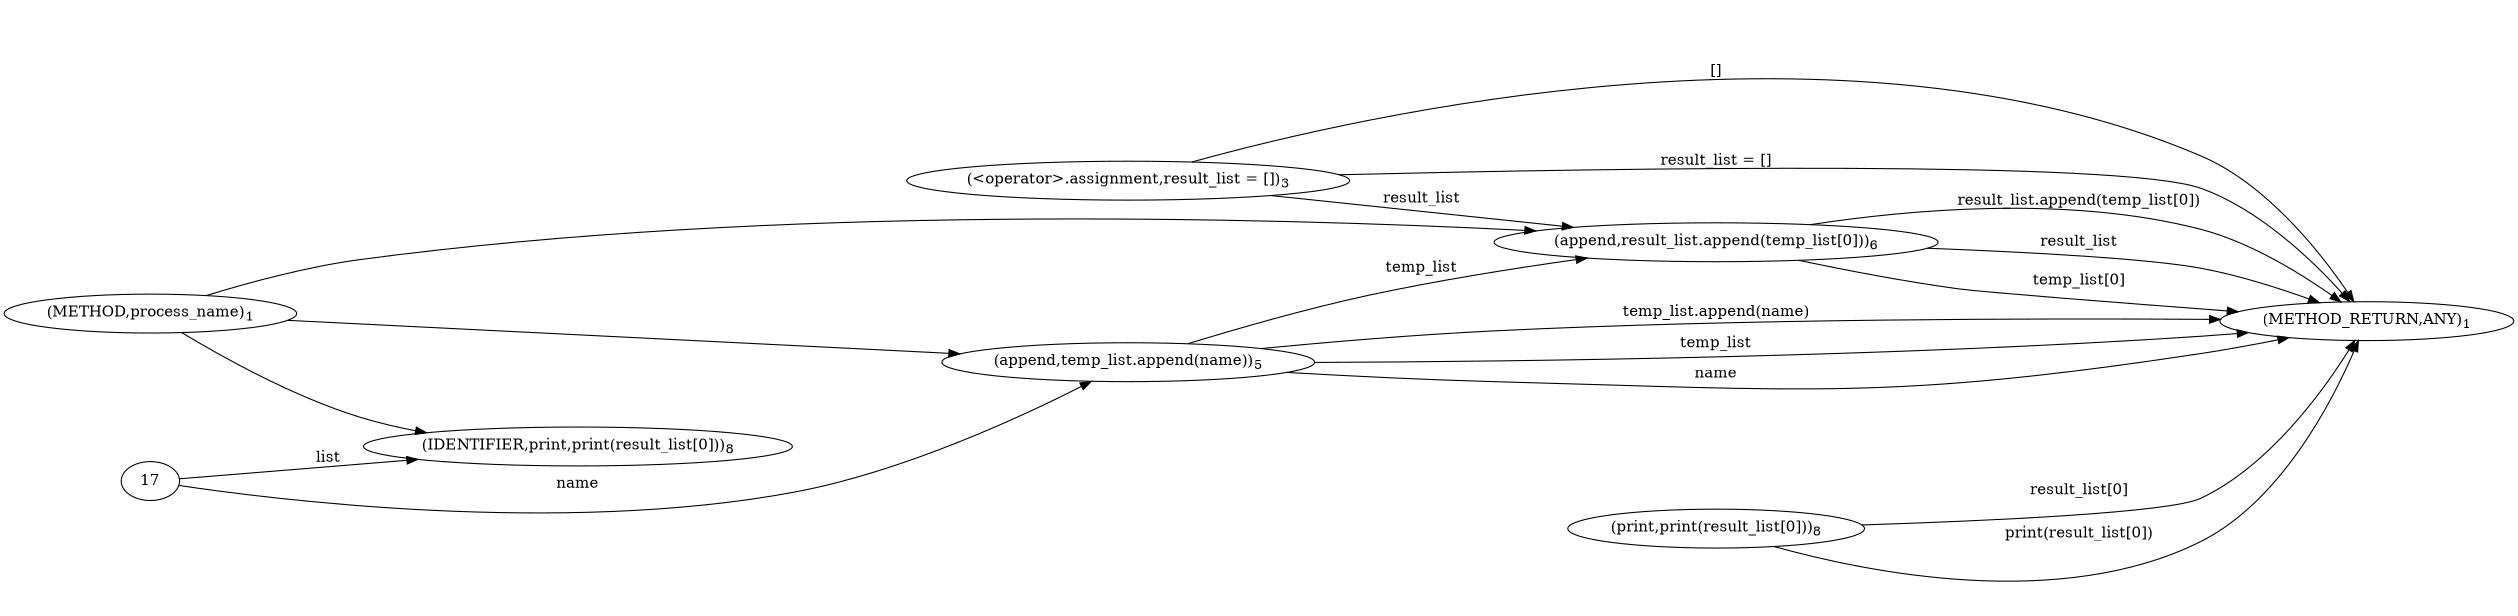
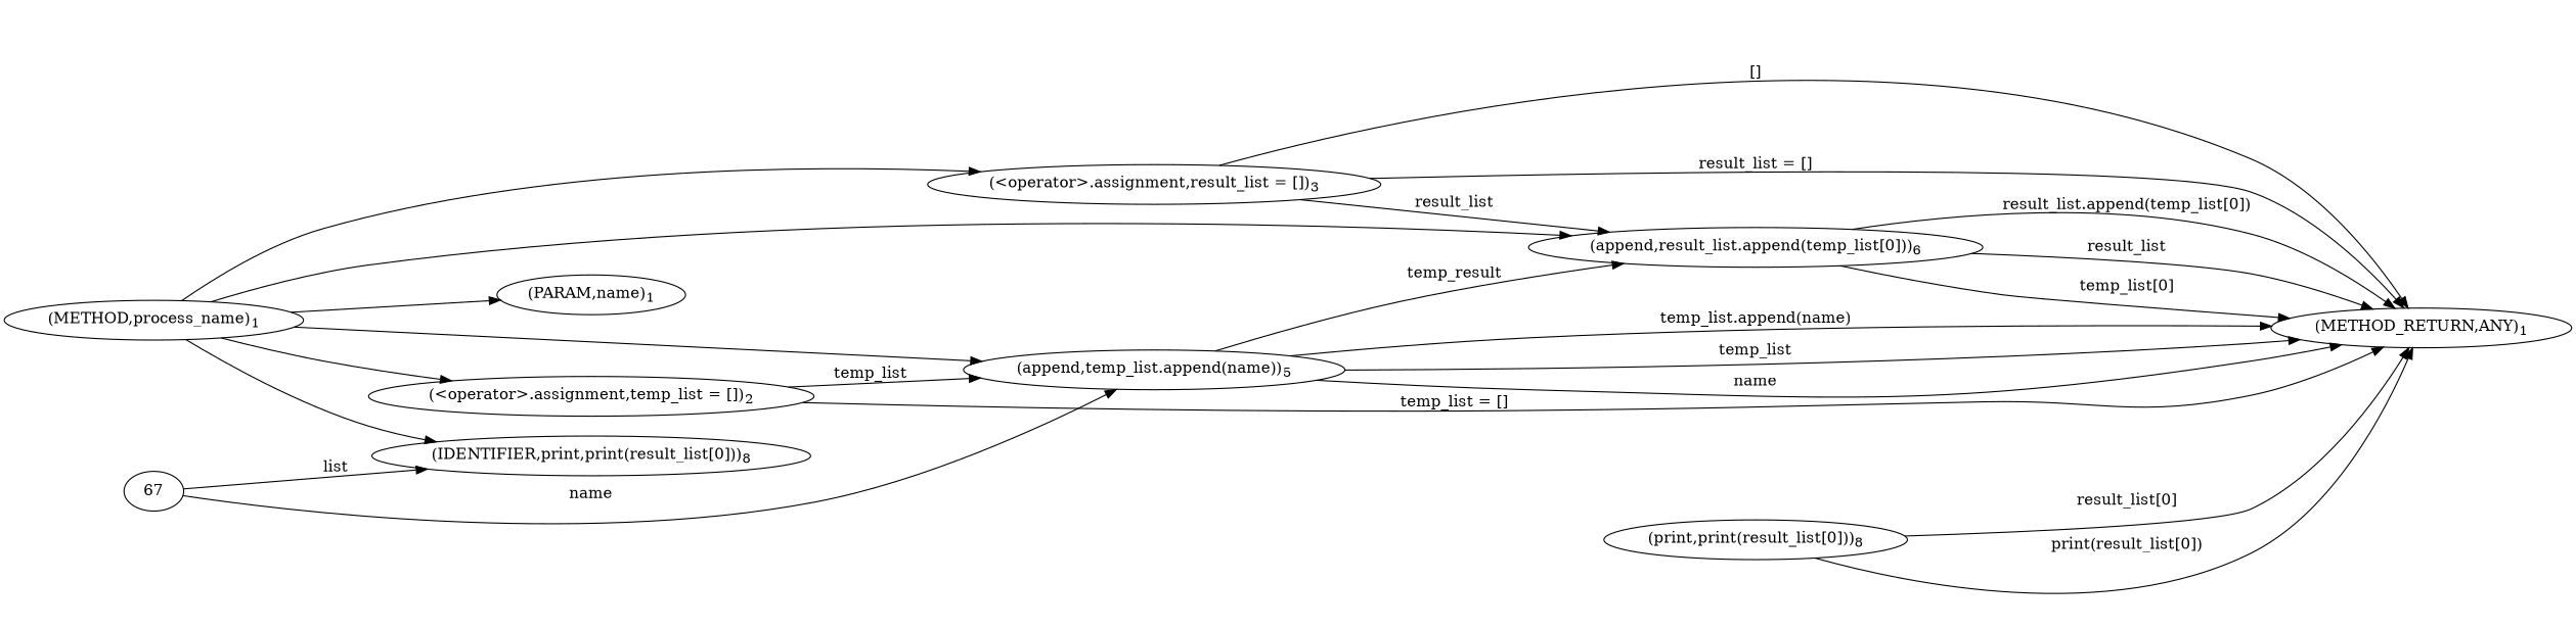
  digraph {
    rankdir=LR
    n1 [label=<(METHOD,process_name)<SUB>1</SUB>>]
+   n2 [label=<(PARAM,name)<SUB>1</SUB>>]
+   n3 [label=<(&lt;operator&gt;.assignment,temp_list = [])<SUB>2</SUB>>]
    n4 [label=<(&lt;operator&gt;.assignment,result_list = [])<SUB>3</SUB>>]
    n5 [label=<(append,temp_list.append(name))<SUB>5</SUB>>]
    n6 [label=<(append,result_list.append(temp_list[0]))<SUB>6</SUB>>]
    n7 [label=<(IDENTIFIER,print,print(result_list[0]))<SUB>8</SUB>>]
    n8 [label=<(METHOD_RETURN,ANY)<SUB>1</SUB>>]
    n9 [label=<(print,print(result_list[0]))<SUB>8</SUB>>]
-   17
+   17 [label=67]
+   n1 -> n2
+   n1 -> n3
+   n1 -> n4
    n1 -> n5
    n1 -> n6
    n1 -> n7
+   n3 -> n5 [label=temp_list]
+   n3 -> n8 [label="temp_list = []"]
    n4 -> n6 [label=result_list]
    n4 -> n8 [label="[]"]
    n4 -> n8 [label="result_list = []"]
-   n5 -> n6 [label=temp_list]
+   n5 -> n6 [label=temp_result]
    n5 -> n8 [label=temp_list]
    n5 -> n8 [label=name]
    n5 -> n8 [label="temp_list.append(name)"]
    n6 -> n8 [label=result_list]
    n6 -> n8 [label="temp_list[0]"]
    n6 -> n8 [label="result_list.append(temp_list[0])"]
    n9 -> n8 [label="result_list[0]"]
    n9 -> n8 [label="print(result_list[0])"]
    17 -> n5 [label=name]
    17 -> n7 [label=list]
  }
